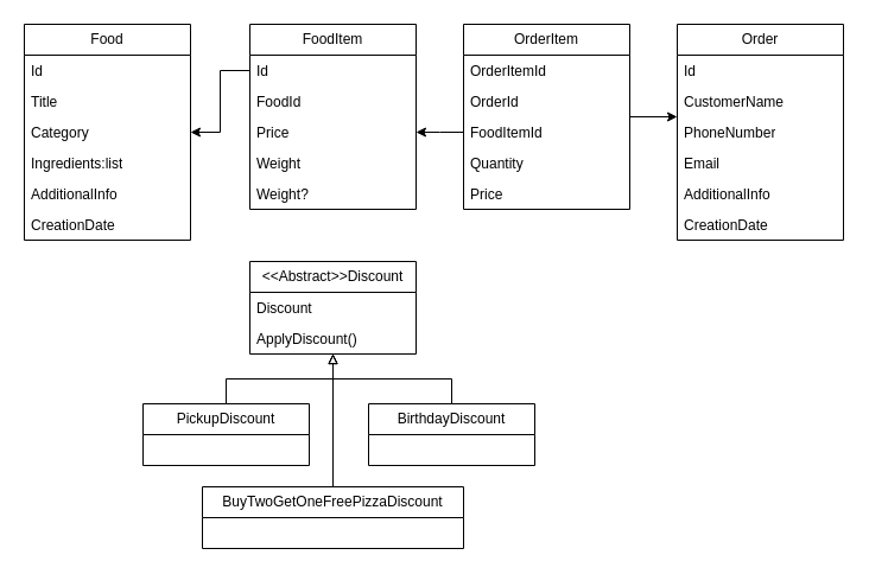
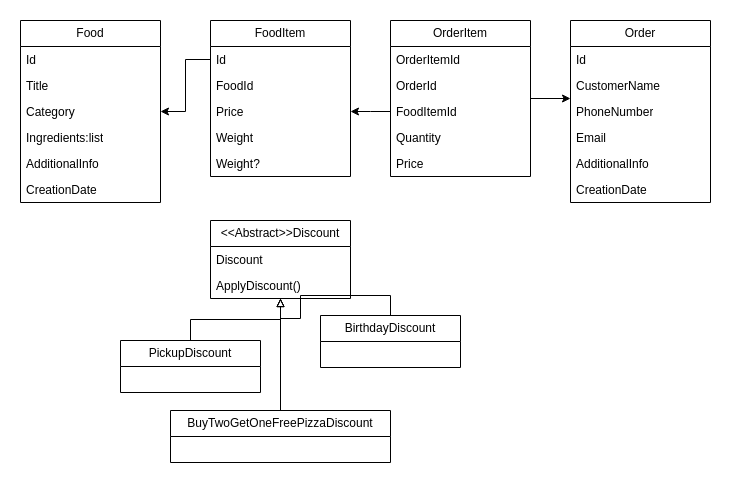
  <mxCell id="0" />
  <mxCell id="1" parent="0" />
  <mxCell id="2" value="Food" style="swimlane;fontStyle=0;childLayout=stackLayout;horizontal=1;startSize=26;fillColor=none;horizontalStack=0;resizeParent=1;resizeParentMax=0;resizeLast=0;collapsible=1;marginBottom=0;whiteSpace=wrap;html=1;" vertex="1" parent="1"><mxGeometry x="20" y="20" width="140" height="182" as="geometry" /></mxCell>
  <mxCell id="3" value="Id" style="text;strokeColor=none;fillColor=none;align=left;verticalAlign=top;spacingLeft=4;spacingRight=4;overflow=hidden;rotatable=0;points=[[0,0.5],[1,0.5]];portConstraint=eastwest;whiteSpace=wrap;html=1;" vertex="1" parent="2"><mxGeometry y="26" width="140" height="26" as="geometry" /></mxCell>
  <mxCell id="4" value="Title" style="text;strokeColor=none;fillColor=none;align=left;verticalAlign=top;spacingLeft=4;spacingRight=4;overflow=hidden;rotatable=0;points=[[0,0.5],[1,0.5]];portConstraint=eastwest;whiteSpace=wrap;html=1;" vertex="1" parent="2"><mxGeometry y="52" width="140" height="26" as="geometry" /></mxCell>
  <mxCell id="5" value="Category" style="text;strokeColor=none;fillColor=none;align=left;verticalAlign=top;spacingLeft=4;spacingRight=4;overflow=hidden;rotatable=0;points=[[0,0.5],[1,0.5]];portConstraint=eastwest;whiteSpace=wrap;html=1;" vertex="1" parent="2"><mxGeometry y="78" width="140" height="26" as="geometry" /></mxCell>
  <mxCell id="6" value="Ingredients:list" style="text;strokeColor=none;fillColor=none;align=left;verticalAlign=top;spacingLeft=4;spacingRight=4;overflow=hidden;rotatable=0;points=[[0,0.5],[1,0.5]];portConstraint=eastwest;whiteSpace=wrap;html=1;" vertex="1" parent="2"><mxGeometry y="104" width="140" height="26" as="geometry" /></mxCell>
  <mxCell id="7" value="AdditionalInfo" style="text;strokeColor=none;fillColor=none;align=left;verticalAlign=top;spacingLeft=4;spacingRight=4;overflow=hidden;rotatable=0;points=[[0,0.5],[1,0.5]];portConstraint=eastwest;whiteSpace=wrap;html=1;" vertex="1" parent="2"><mxGeometry y="130" width="140" height="26" as="geometry" /></mxCell>
  <mxCell id="8" value="CreationDate" style="text;strokeColor=none;fillColor=none;align=left;verticalAlign=top;spacingLeft=4;spacingRight=4;overflow=hidden;rotatable=0;points=[[0,0.5],[1,0.5]];portConstraint=eastwest;whiteSpace=wrap;html=1;" vertex="1" parent="2"><mxGeometry y="156" width="140" height="26" as="geometry" /></mxCell>
  <mxCell id="9" value="FoodItem" style="swimlane;fontStyle=0;childLayout=stackLayout;horizontal=1;startSize=26;fillColor=none;horizontalStack=0;resizeParent=1;resizeParentMax=0;resizeLast=0;collapsible=1;marginBottom=0;whiteSpace=wrap;html=1;" vertex="1" parent="1"><mxGeometry x="210" y="20" width="140" height="156" as="geometry" /></mxCell>
  <mxCell id="10" value="Id" style="text;strokeColor=none;fillColor=none;align=left;verticalAlign=top;spacingLeft=4;spacingRight=4;overflow=hidden;rotatable=0;points=[[0,0.5],[1,0.5]];portConstraint=eastwest;whiteSpace=wrap;html=1;" vertex="1" parent="9"><mxGeometry y="26" width="140" height="26" as="geometry" /></mxCell>
  <mxCell id="11" value="FoodId" style="text;strokeColor=none;fillColor=none;align=left;verticalAlign=top;spacingLeft=4;spacingRight=4;overflow=hidden;rotatable=0;points=[[0,0.5],[1,0.5]];portConstraint=eastwest;whiteSpace=wrap;html=1;" vertex="1" parent="9"><mxGeometry y="52" width="140" height="26" as="geometry" /></mxCell>
  <mxCell id="12" value="Price" style="text;strokeColor=none;fillColor=none;align=left;verticalAlign=top;spacingLeft=4;spacingRight=4;overflow=hidden;rotatable=0;points=[[0,0.5],[1,0.5]];portConstraint=eastwest;whiteSpace=wrap;html=1;" vertex="1" parent="9"><mxGeometry y="78" width="140" height="26" as="geometry" /></mxCell>
  <mxCell id="13" value="Weight" style="text;strokeColor=none;fillColor=none;align=left;verticalAlign=top;spacingLeft=4;spacingRight=4;overflow=hidden;rotatable=0;points=[[0,0.5],[1,0.5]];portConstraint=eastwest;whiteSpace=wrap;html=1;" vertex="1" parent="9"><mxGeometry y="104" width="140" height="26" as="geometry" /></mxCell>
  <mxCell id="14" value="Weight?" style="text;strokeColor=none;fillColor=none;align=left;verticalAlign=top;spacingLeft=4;spacingRight=4;overflow=hidden;rotatable=0;points=[[0,0.5],[1,0.5]];portConstraint=eastwest;whiteSpace=wrap;html=1;" vertex="1" parent="9"><mxGeometry y="130" width="140" height="26" as="geometry" /></mxCell>
  <mxCell id="15" value="" style="edgeStyle=orthogonalEdgeStyle;rounded=0;orthogonalLoop=1;jettySize=auto;html=1;" edge="1" parent="1" source="10" target="5"><mxGeometry relative="1" as="geometry" /></mxCell>
  <mxCell id="16" value="&amp;lt;&amp;lt;Abstract&amp;gt;&amp;gt;Discount" style="swimlane;fontStyle=0;childLayout=stackLayout;horizontal=1;startSize=26;fillColor=none;horizontalStack=0;resizeParent=1;resizeParentMax=0;resizeLast=0;collapsible=1;marginBottom=0;whiteSpace=wrap;html=1;" vertex="1" parent="1"><mxGeometry x="210" y="220" width="140" height="78" as="geometry" /></mxCell>
  <mxCell id="17" value="Discount" style="text;strokeColor=none;fillColor=none;align=left;verticalAlign=top;spacingLeft=4;spacingRight=4;overflow=hidden;rotatable=0;points=[[0,0.5],[1,0.5]];portConstraint=eastwest;whiteSpace=wrap;html=1;" vertex="1" parent="16"><mxGeometry y="26" width="140" height="26" as="geometry" /></mxCell>
  <mxCell id="18" value="ApplyDiscount()" style="text;strokeColor=none;fillColor=none;align=left;verticalAlign=top;spacingLeft=4;spacingRight=4;overflow=hidden;rotatable=0;points=[[0,0.5],[1,0.5]];portConstraint=eastwest;whiteSpace=wrap;html=1;" vertex="1" parent="16"><mxGeometry y="52" width="140" height="26" as="geometry" /></mxCell>
  <mxCell id="19" style="edgeStyle=orthogonalEdgeStyle;rounded=0;orthogonalLoop=1;jettySize=auto;html=1;exitX=0.5;exitY=0;exitDx=0;exitDy=0;endArrow=block;endFill=0;" edge="1" parent="1" source="20" target="16"><mxGeometry relative="1" as="geometry" /></mxCell>
  <mxCell id="20" value="&lt;span class=&quot;hljs-title&quot;&gt;PickupDiscount&lt;/span&gt;" style="swimlane;fontStyle=0;childLayout=stackLayout;horizontal=1;startSize=26;fillColor=none;horizontalStack=0;resizeParent=1;resizeParentMax=0;resizeLast=0;collapsible=1;marginBottom=0;whiteSpace=wrap;html=1;" vertex="1" parent="1"><mxGeometry x="120" y="340" width="140" height="52" as="geometry" /></mxCell>
  <mxCell id="21" style="edgeStyle=orthogonalEdgeStyle;rounded=0;orthogonalLoop=1;jettySize=auto;html=1;exitX=0.5;exitY=0;exitDx=0;exitDy=0;endArrow=block;endFill=0;" edge="1" parent="1" source="22" target="16"><mxGeometry relative="1" as="geometry" /></mxCell>
- <mxCell id="22" value="&lt;span class=&quot;hljs-title&quot;&gt;BirthdayDiscount&lt;/span&gt;" style="swimlane;fontStyle=0;childLayout=stackLayout;horizontal=1;startSize=26;fillColor=none;horizontalStack=0;resizeParent=1;resizeParentMax=0;resizeLast=0;collapsible=1;marginBottom=0;whiteSpace=wrap;html=1;" vertex="1" parent="1"><mxGeometry x="310" y="340" width="140" height="52" as="geometry" /></mxCell>
+ <mxCell id="22" value="&lt;span class=&quot;hljs-title&quot;&gt;BirthdayDiscount&lt;/span&gt;" style="swimlane;fontStyle=0;childLayout=stackLayout;horizontal=1;startSize=26;fillColor=none;horizontalStack=0;resizeParent=1;resizeParentMax=0;resizeLast=0;collapsible=1;marginBottom=0;whiteSpace=wrap;html=1;" vertex="1" parent="1"><mxGeometry x="320" y="315" width="140" height="52" as="geometry" /></mxCell>
  <mxCell id="23" style="edgeStyle=orthogonalEdgeStyle;rounded=0;orthogonalLoop=1;jettySize=auto;html=1;exitX=0.5;exitY=0;exitDx=0;exitDy=0;endArrow=block;endFill=0;" edge="1" parent="1" source="24" target="16"><mxGeometry relative="1" as="geometry" /></mxCell>
  <mxCell id="24" value="&lt;span class=&quot;hljs-title&quot;&gt;BuyTwoGetOneFreePizzaDiscount&lt;/span&gt;" style="swimlane;fontStyle=0;childLayout=stackLayout;horizontal=1;startSize=26;fillColor=none;horizontalStack=0;resizeParent=1;resizeParentMax=0;resizeLast=0;collapsible=1;marginBottom=0;whiteSpace=wrap;html=1;" vertex="1" parent="1"><mxGeometry x="170" y="410" width="220" height="52" as="geometry" /></mxCell>
  <mxCell id="25" value="Order" style="swimlane;fontStyle=0;childLayout=stackLayout;horizontal=1;startSize=26;fillColor=none;horizontalStack=0;resizeParent=1;resizeParentMax=0;resizeLast=0;collapsible=1;marginBottom=0;whiteSpace=wrap;html=1;" vertex="1" parent="1"><mxGeometry x="570" y="20" width="140" height="182" as="geometry" /></mxCell>
  <mxCell id="26" value="Id" style="text;strokeColor=none;fillColor=none;align=left;verticalAlign=top;spacingLeft=4;spacingRight=4;overflow=hidden;rotatable=0;points=[[0,0.5],[1,0.5]];portConstraint=eastwest;whiteSpace=wrap;html=1;" vertex="1" parent="25"><mxGeometry y="26" width="140" height="26" as="geometry" /></mxCell>
  <mxCell id="27" value="CustomerName" style="text;strokeColor=none;fillColor=none;align=left;verticalAlign=top;spacingLeft=4;spacingRight=4;overflow=hidden;rotatable=0;points=[[0,0.5],[1,0.5]];portConstraint=eastwest;whiteSpace=wrap;html=1;" vertex="1" parent="25"><mxGeometry y="52" width="140" height="26" as="geometry" /></mxCell>
  <mxCell id="28" value="PhoneNumber" style="text;strokeColor=none;fillColor=none;align=left;verticalAlign=top;spacingLeft=4;spacingRight=4;overflow=hidden;rotatable=0;points=[[0,0.5],[1,0.5]];portConstraint=eastwest;whiteSpace=wrap;html=1;" vertex="1" parent="25"><mxGeometry y="78" width="140" height="26" as="geometry" /></mxCell>
  <mxCell id="29" value="Email" style="text;strokeColor=none;fillColor=none;align=left;verticalAlign=top;spacingLeft=4;spacingRight=4;overflow=hidden;rotatable=0;points=[[0,0.5],[1,0.5]];portConstraint=eastwest;whiteSpace=wrap;html=1;" vertex="1" parent="25"><mxGeometry y="104" width="140" height="26" as="geometry" /></mxCell>
  <mxCell id="30" value="AdditionalInfo" style="text;strokeColor=none;fillColor=none;align=left;verticalAlign=top;spacingLeft=4;spacingRight=4;overflow=hidden;rotatable=0;points=[[0,0.5],[1,0.5]];portConstraint=eastwest;whiteSpace=wrap;html=1;" vertex="1" parent="25"><mxGeometry y="130" width="140" height="26" as="geometry" /></mxCell>
  <mxCell id="31" value="CreationDate" style="text;strokeColor=none;fillColor=none;align=left;verticalAlign=top;spacingLeft=4;spacingRight=4;overflow=hidden;rotatable=0;points=[[0,0.5],[1,0.5]];portConstraint=eastwest;whiteSpace=wrap;html=1;" vertex="1" parent="25"><mxGeometry y="156" width="140" height="26" as="geometry" /></mxCell>
  <mxCell id="32" style="edgeStyle=orthogonalEdgeStyle;rounded=0;orthogonalLoop=1;jettySize=auto;html=1;" edge="1" parent="1" source="34" target="9"><mxGeometry relative="1" as="geometry"><Array as="points"><mxPoint x="370" y="111" /><mxPoint x="370" y="111" /></Array></mxGeometry></mxCell>
  <mxCell id="33" style="edgeStyle=orthogonalEdgeStyle;rounded=0;orthogonalLoop=1;jettySize=auto;html=1;" edge="1" parent="1" source="34" target="25"><mxGeometry relative="1" as="geometry"><Array as="points"><mxPoint x="600" y="110" /><mxPoint x="600" y="110" /></Array></mxGeometry></mxCell>
  <mxCell id="34" value="OrderItem" style="swimlane;fontStyle=0;childLayout=stackLayout;horizontal=1;startSize=26;fillColor=none;horizontalStack=0;resizeParent=1;resizeParentMax=0;resizeLast=0;collapsible=1;marginBottom=0;whiteSpace=wrap;html=1;" vertex="1" parent="1"><mxGeometry x="390" y="20" width="140" height="156" as="geometry" /></mxCell>
  <mxCell id="35" value="OrderItemId" style="text;strokeColor=none;fillColor=none;align=left;verticalAlign=top;spacingLeft=4;spacingRight=4;overflow=hidden;rotatable=0;points=[[0,0.5],[1,0.5]];portConstraint=eastwest;whiteSpace=wrap;html=1;" vertex="1" parent="34"><mxGeometry y="26" width="140" height="26" as="geometry" /></mxCell>
  <mxCell id="36" value="OrderId" style="text;strokeColor=none;fillColor=none;align=left;verticalAlign=top;spacingLeft=4;spacingRight=4;overflow=hidden;rotatable=0;points=[[0,0.5],[1,0.5]];portConstraint=eastwest;whiteSpace=wrap;html=1;" vertex="1" parent="34"><mxGeometry y="52" width="140" height="26" as="geometry" /></mxCell>
  <mxCell id="37" value="FoodItemId" style="text;strokeColor=none;fillColor=none;align=left;verticalAlign=top;spacingLeft=4;spacingRight=4;overflow=hidden;rotatable=0;points=[[0,0.5],[1,0.5]];portConstraint=eastwest;whiteSpace=wrap;html=1;" vertex="1" parent="34"><mxGeometry y="78" width="140" height="26" as="geometry" /></mxCell>
  <mxCell id="38" value="Quantity" style="text;strokeColor=none;fillColor=none;align=left;verticalAlign=top;spacingLeft=4;spacingRight=4;overflow=hidden;rotatable=0;points=[[0,0.5],[1,0.5]];portConstraint=eastwest;whiteSpace=wrap;html=1;" vertex="1" parent="34"><mxGeometry y="104" width="140" height="26" as="geometry" /></mxCell>
  <mxCell id="39" value="Price" style="text;strokeColor=none;fillColor=none;align=left;verticalAlign=top;spacingLeft=4;spacingRight=4;overflow=hidden;rotatable=0;points=[[0,0.5],[1,0.5]];portConstraint=eastwest;whiteSpace=wrap;html=1;" vertex="1" parent="34"><mxGeometry y="130" width="140" height="26" as="geometry" /></mxCell>
